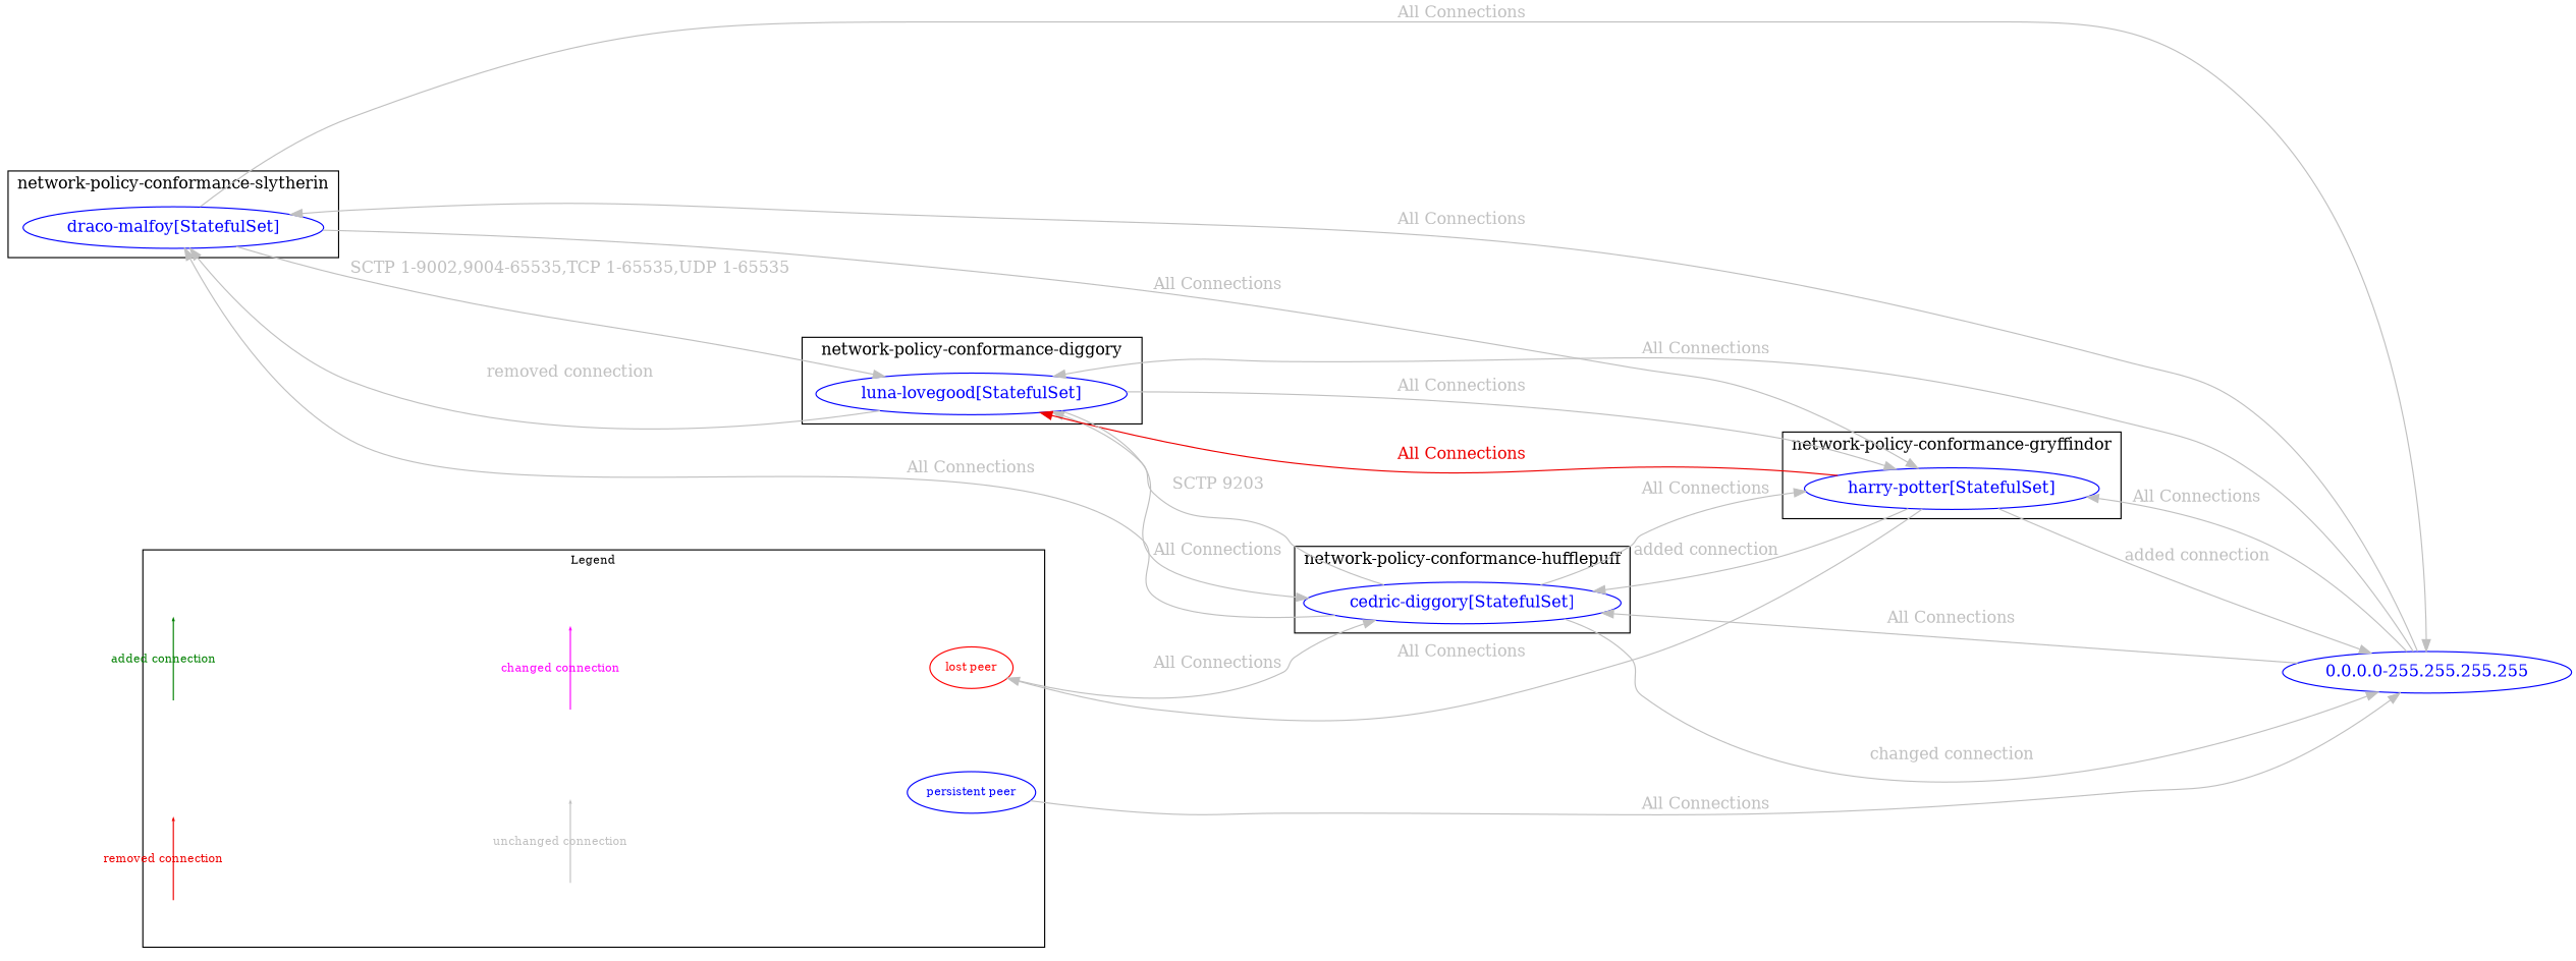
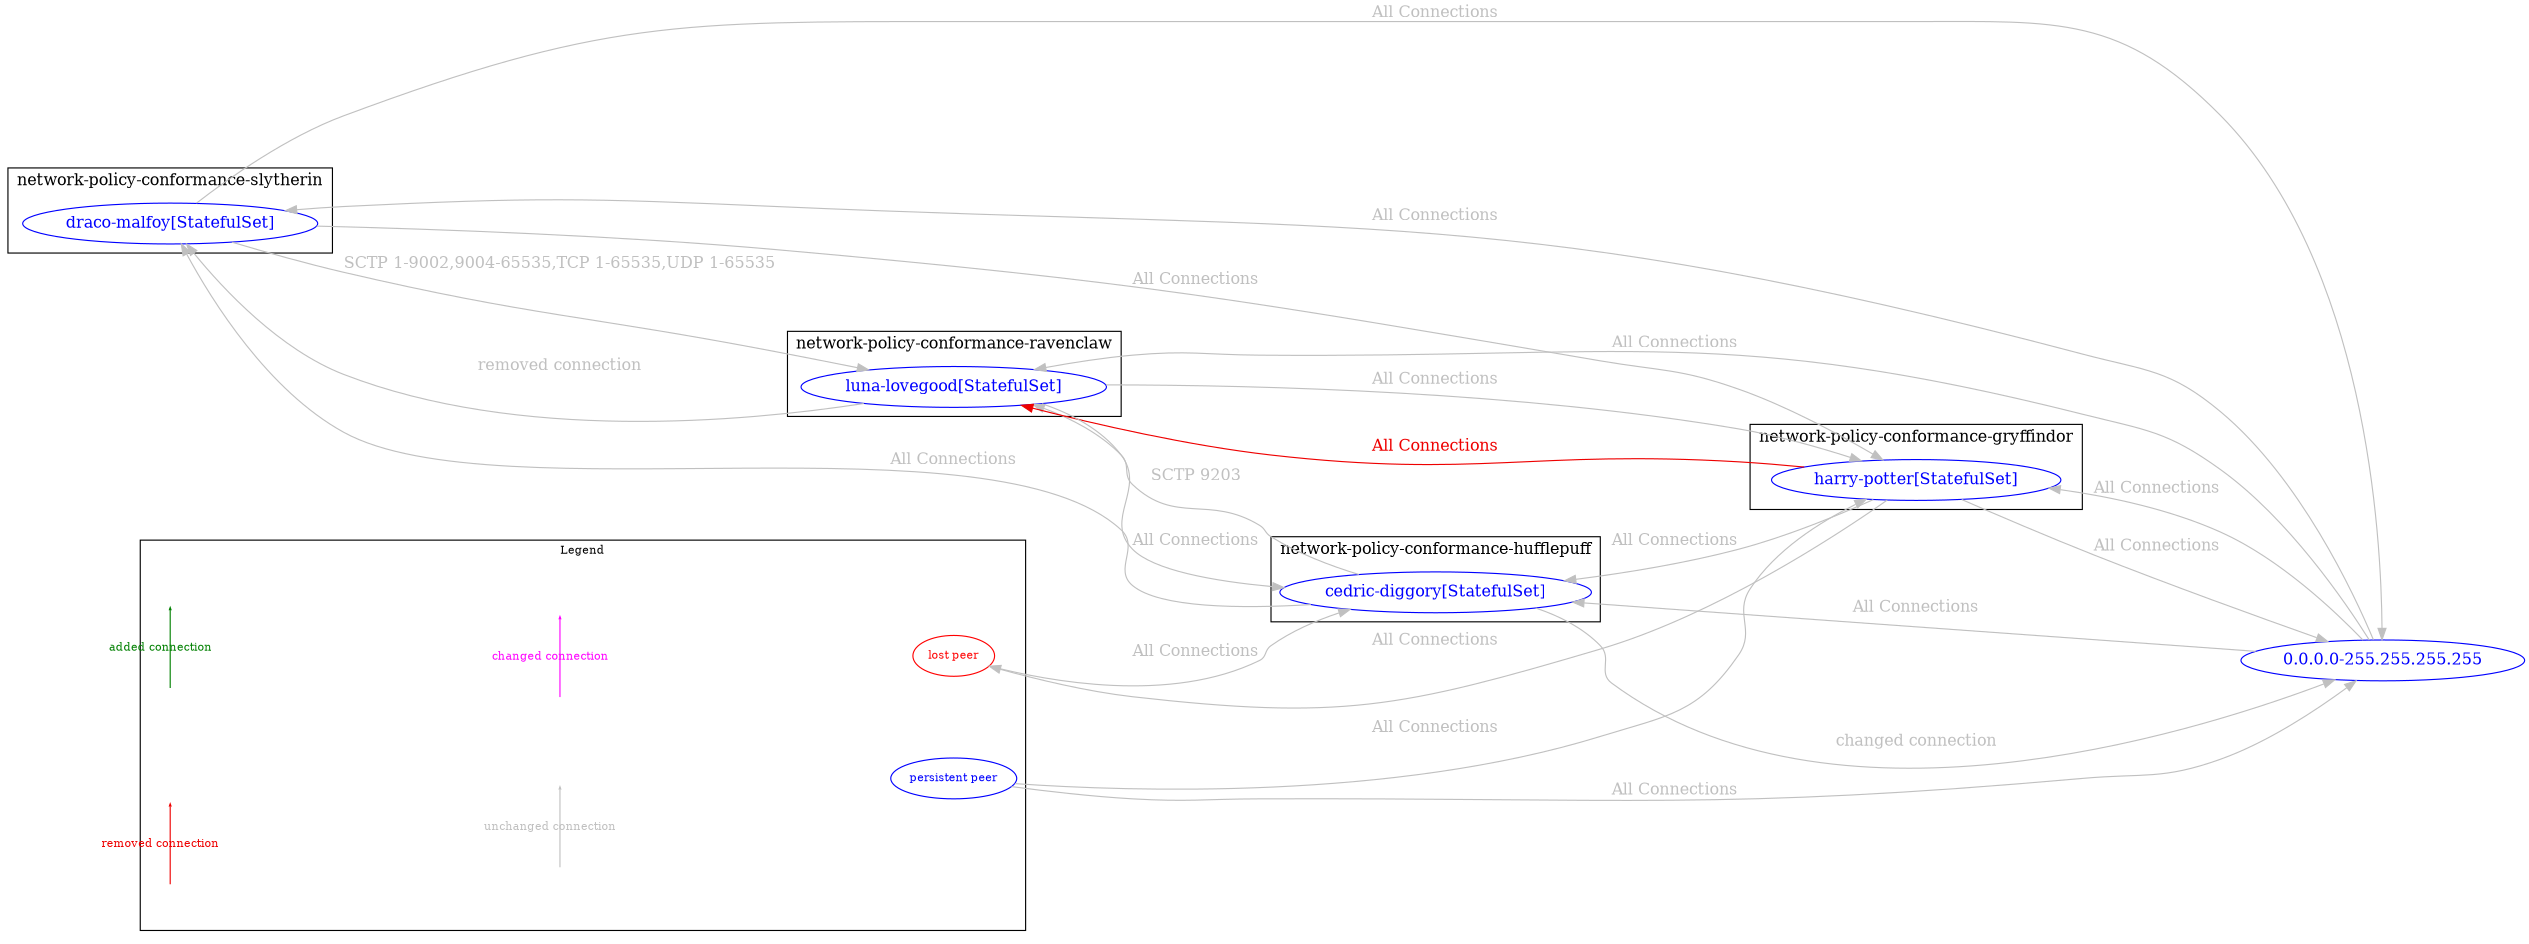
  digraph {
    nodesep=0.5
    rankdir=LR
    node [style=invis]
    edge [color=grey fontcolor=grey weight=1]
    n1 [color=blue fontcolor=blue label="cedric-diggory[StatefulSet]" style=""]
    n2 [color=blue fontcolor=blue label="harry-potter[StatefulSet]" style=""]
    n3 [color=blue fontcolor=blue label="luna-lovegood[StatefulSet]" style=""]
    n4 [color=blue fontcolor=blue label="draco-malfoy[StatefulSet]" style=""]
    a [height=0 width=0]
    b [height=0 width=0]
    c [height=0 width=0]
    d [height=0 width=0]
    e [height=0 width=0]
    f [height=0 width=0]
    g [height=0 width=0]
    h [height=0 width=0]
    n13 [color=red fontcolor=red fontsize=10 label="lost peer" style=""]
    n14 [color=blue fontcolor=blue fontsize=10 label="persistent peer" style=""]
    n15 [color=blue fontcolor=blue label="0.0.0.0-255.255.255.255" style=""]
    subgraph cluster_1 {
      color=black
      fontcolor=black
      label="network-policy-conformance-hufflepuff"
      n1
    }
    subgraph cluster_2 {
      color=black
      fontcolor=black
      label="network-policy-conformance-gryffindor"
      n2
    }
    subgraph cluster_3 {
      color=black
      fontcolor=black
-     label="network-policy-conformance-diggory"
+     label="network-policy-conformance-ravenclaw"
      n3
    }
    subgraph cluster_4 {
      color=black
      fontcolor=black
      label="network-policy-conformance-slytherin"
      n4
    }
    subgraph cluster_5 {
      fontsize=10
      label=Legend
      subgraph sub_6 {
        fontsize=10
        label=Legend
        rank=source
        a
        b
        c
        d
      }
      subgraph sub_7 {
        fontsize=10
        label=Legend
        rank=same
        e
        f
        g
        h
      }
      subgraph sub_8 {
        fontsize=10
        label=Legend
        rank=sink
        n13
        n14
      }
    }
-   n1 -> n2 [label="All Connections"]
+   n14 -> n2 [label="All Connections"]
    n1 -> n3 [label="SCTP 9203" weight=0.5]
    n1 -> n4 [label="All Connections" weight=0.5]
    n1 -> n15 [label="changed connection"]
-   n2 -> n1 [label="added connection" weight=0.5]
+   n2 -> n1 [label="All Connections" weight=0.5]
    n2 -> n3 [color=red2 fontcolor=red2 label="All Connections" weight=0.5]
    n2 -> n13 [label="All Connections" weight=0.5]
-   n2 -> n15 [label="added connection"]
+   n2 -> n15 [label="All Connections"]
    n3 -> n1 [label="All Connections"]
    n3 -> n2 [label="All Connections"]
    n3 -> n4 [label="removed connection" weight=0.5]
    n4 -> n2 [label="All Connections"]
    n4 -> n3 [label="SCTP 1-9002,9004-65535,TCP 1-65535,UDP 1-65535"]
    n4 -> n15 [label="All Connections"]
    a -> b [arrowsize=0.2 color="#008000" fontcolor="#008000" fontsize=10 label="added connection" weight=""]
    c -> d [arrowsize=0.2 color=red2 fontcolor=red2 fontsize=10 label="removed connection" weight=""]
    e -> f [arrowsize=0.2 color=magenta fontcolor=magenta fontsize=10 label="changed connection" weight=""]
    g -> h [arrowsize=0.2 fontsize=10 label="unchanged connection" weight=""]
    n13 -> n1 [label="All Connections"]
    n13 -> n14 [style=invis color="" fontcolor="" weight=""]
    n14 -> n15 [label="All Connections"]
    n15 -> n1 [label="All Connections" weight=0.5]
    n15 -> n2 [label="All Connections" weight=0.5]
    n15 -> n3 [label="All Connections" weight=0.5]
    n15 -> n4 [label="All Connections" weight=0.5]
  }
